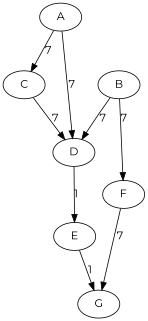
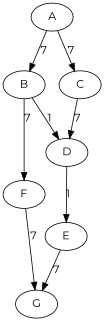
  digraph {
    fontname=Montserrat
    node [fontname=Montserrat weight=7]
    edge [fontname=Montserrat weight=7]
    n1 [label=A]
    n2 [label=B]
    n3 [label=C]
    n4 [label=D]
    n5 [label=F]
    n6 [label=E]
    n7 [label=G]
-   n1 -> n4 [label=7]
+   n1 -> n2 [label=7]
    n1 -> n3 [label=7]
-   n2 -> n4 [label=7]
+   n2 -> n4 [label=1]
    n2 -> n5 [label=7]
    n3 -> n4 [label=7]
    n4 -> n6 [label=1]
    n5 -> n7 [label=7]
-   n6 -> n7 [label=1]
+   n6 -> n7 [label=7]
  }
